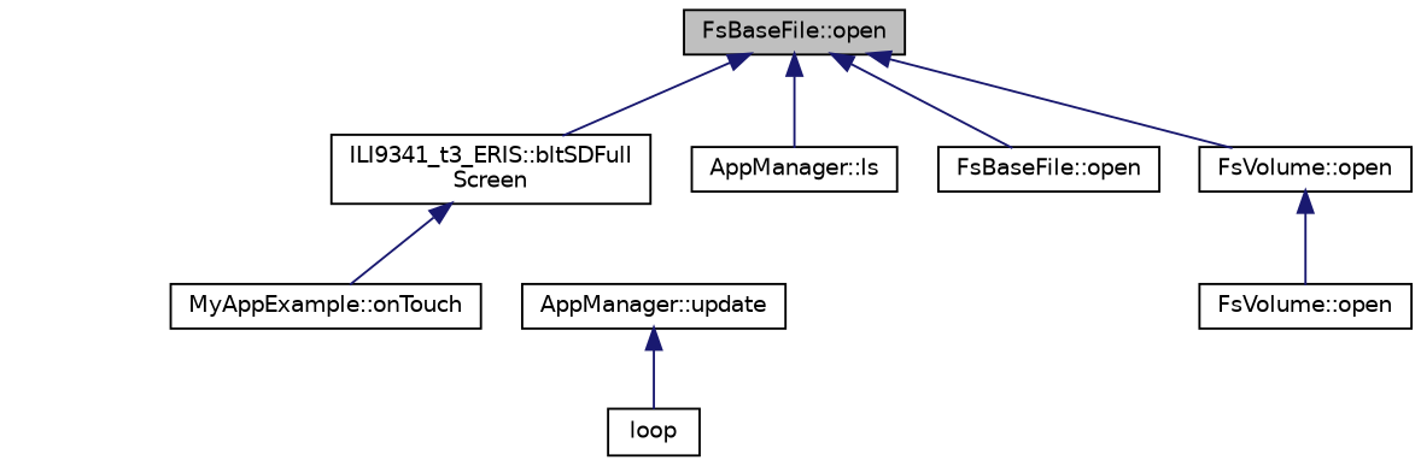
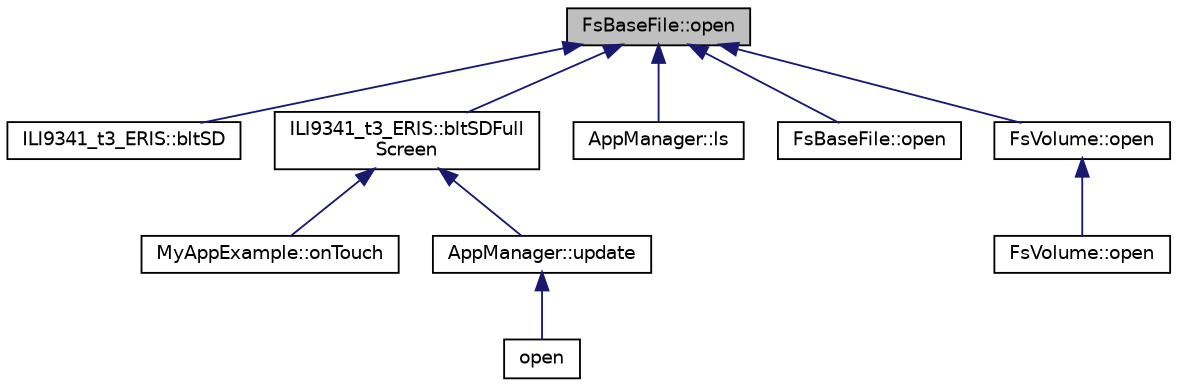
  digraph {
    rankdir=TB
    node [color=black fillcolor=white fontname=Helvetica fontsize=10 shape=record style=filled]
    edge [color=midnightblue dir=back fontname=Helvetica fontsize=10 labelfontname=Helvetica labelfontsize=10 style=solid]
    n1 [fillcolor=grey75 fontcolor=black height=0.2 label="FsBaseFile::open" width=0.4]
+   n2 [height=0.2 label="ILI9341_t3_ERIS::bltSD" width=0.4]
    n3 [height=0.2 label="ILI9341_t3_ERIS::bltSDFull\lScreen" width=0.4]
    n4 [height=0.2 label="AppManager::ls" width=0.4]
    n5 [height=0.2 label="FsBaseFile::open" width=0.4]
    n6 [height=0.2 label="FsVolume::open" width=0.4]
    n7 [height=0.2 label="MyAppExample::onTouch" width=0.4]
    n8 [height=0.2 label="AppManager::update" width=0.4]
    n9 [height=0.2 label="FsVolume::open" width=0.4]
-   n10 [height=0.2 label=loop width=0.4]
+   n10 [height=0.2 label=open width=0.4]
+   n1 -> n2
    n1 -> n3
    n1 -> n4
    n1 -> n5
    n1 -> n6
    n3 -> n7
+   n3 -> n8
    n6 -> n9
    n8 -> n10
  }
